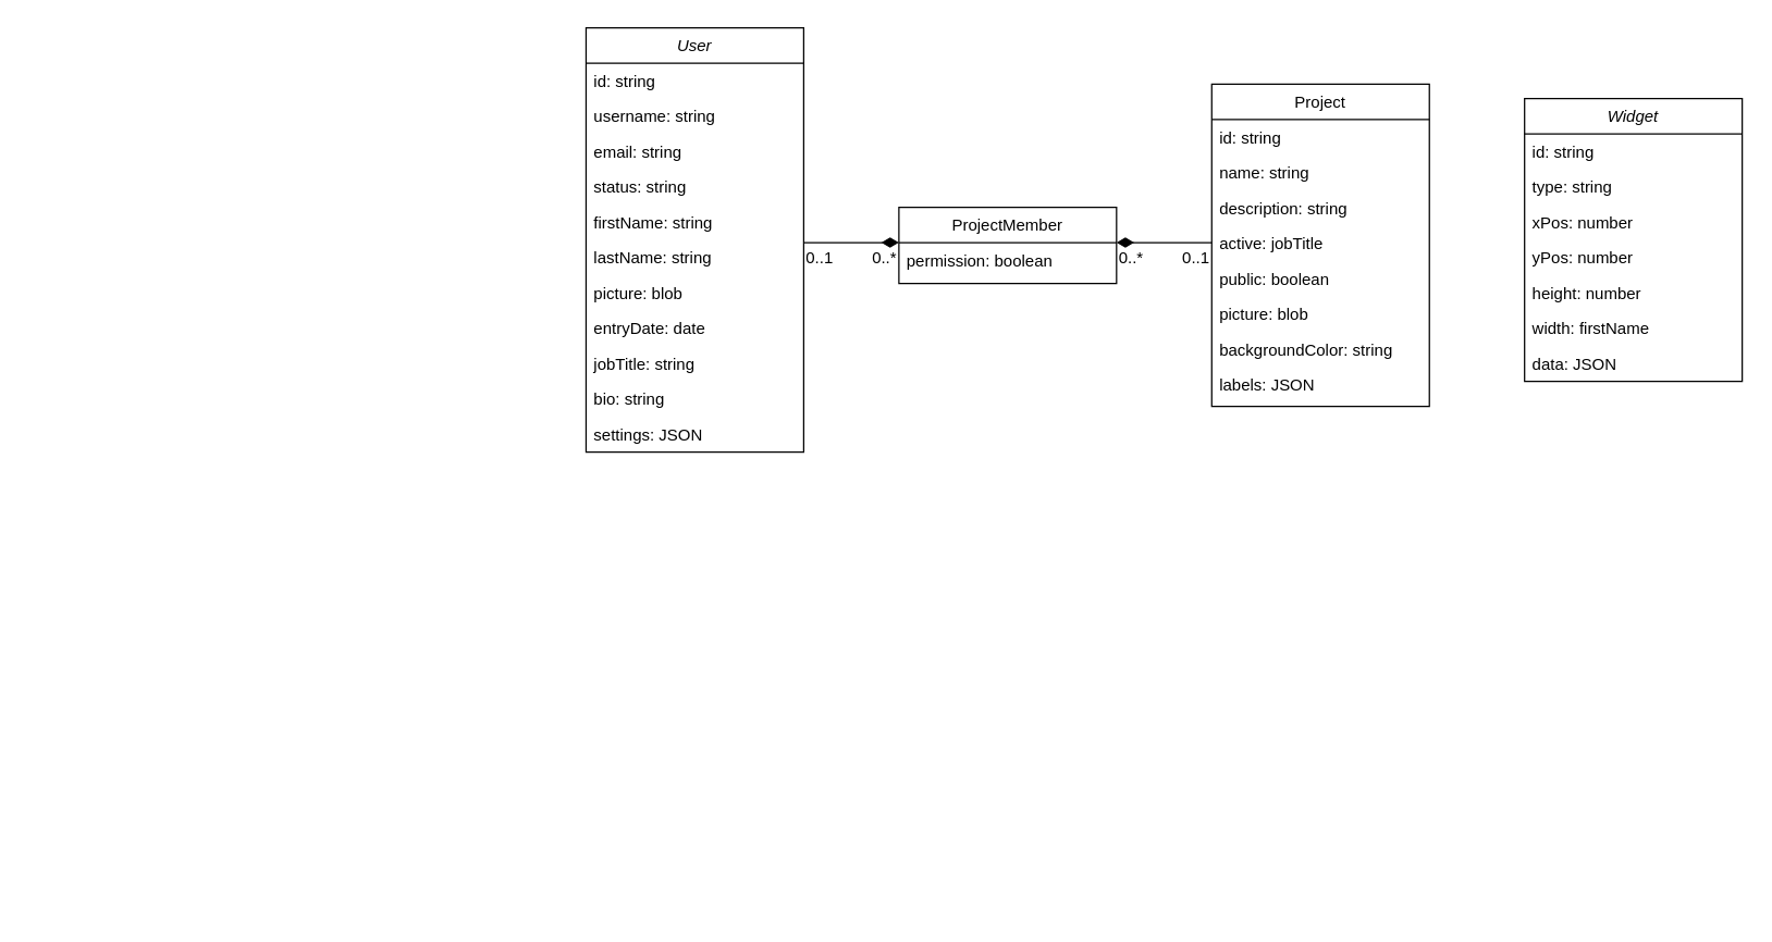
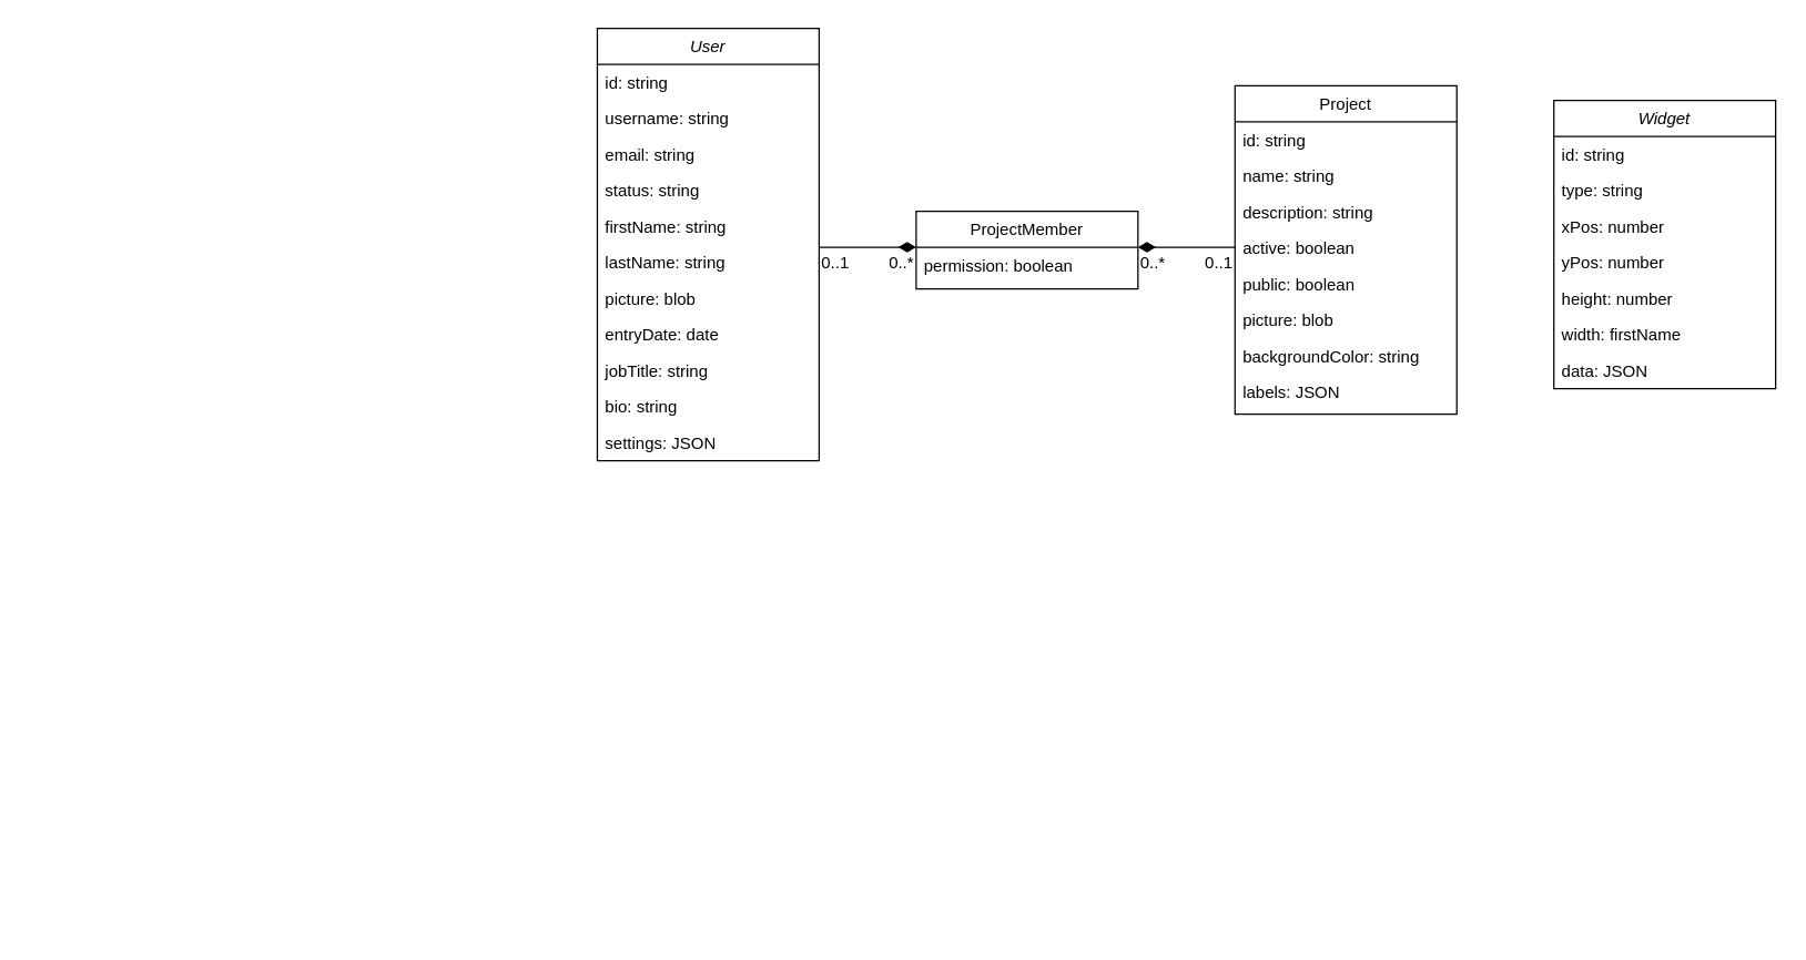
  <mxCell id="0" />
  <mxCell id="1" parent="0" />
  <mxCell id="2" value="User" style="swimlane;fontStyle=2;align=center;verticalAlign=top;childLayout=stackLayout;horizontal=1;startSize=26;horizontalStack=0;resizeParent=1;resizeLast=0;collapsible=1;marginBottom=0;rounded=0;shadow=0;strokeWidth=1;" parent="1" vertex="1"><mxGeometry x="430" y="20" width="160" height="312" as="geometry"><mxRectangle x="230" y="140" width="160" height="26" as="alternateBounds" /></mxGeometry></mxCell>
  <mxCell id="3" value="id: string" style="text;align=left;verticalAlign=top;spacingLeft=4;spacingRight=4;overflow=hidden;rotatable=0;points=[[0,0.5],[1,0.5]];portConstraint=eastwest;" parent="2" vertex="1"><mxGeometry y="26" width="160" height="26" as="geometry" /></mxCell>
  <mxCell id="4" value="username: string" style="text;align=left;verticalAlign=top;spacingLeft=4;spacingRight=4;overflow=hidden;rotatable=0;points=[[0,0.5],[1,0.5]];portConstraint=eastwest;rounded=0;shadow=0;html=0;" parent="2" vertex="1"><mxGeometry y="52" width="160" height="26" as="geometry" /></mxCell>
  <mxCell id="5" value="email: string" style="text;align=left;verticalAlign=top;spacingLeft=4;spacingRight=4;overflow=hidden;rotatable=0;points=[[0,0.5],[1,0.5]];portConstraint=eastwest;rounded=0;shadow=0;html=0;" parent="2" vertex="1"><mxGeometry y="78" width="160" height="26" as="geometry" /></mxCell>
  <mxCell id="6" value="status: string" style="text;align=left;verticalAlign=top;spacingLeft=4;spacingRight=4;overflow=hidden;rotatable=0;points=[[0,0.5],[1,0.5]];portConstraint=eastwest;rounded=0;shadow=0;html=0;" vertex="1" parent="2"><mxGeometry y="104" width="160" height="26" as="geometry" /></mxCell>
  <mxCell id="7" value="firstName: string" style="text;align=left;verticalAlign=top;spacingLeft=4;spacingRight=4;overflow=hidden;rotatable=0;points=[[0,0.5],[1,0.5]];portConstraint=eastwest;rounded=0;shadow=0;html=0;" vertex="1" parent="2"><mxGeometry y="130" width="160" height="26" as="geometry" /></mxCell>
  <mxCell id="8" value="lastName: string" style="text;align=left;verticalAlign=top;spacingLeft=4;spacingRight=4;overflow=hidden;rotatable=0;points=[[0,0.5],[1,0.5]];portConstraint=eastwest;rounded=0;shadow=0;html=0;" vertex="1" parent="2"><mxGeometry y="156" width="160" height="26" as="geometry" /></mxCell>
  <mxCell id="9" value="picture: blob" style="text;align=left;verticalAlign=top;spacingLeft=4;spacingRight=4;overflow=hidden;rotatable=0;points=[[0,0.5],[1,0.5]];portConstraint=eastwest;rounded=0;shadow=0;html=0;" vertex="1" parent="2"><mxGeometry y="182" width="160" height="26" as="geometry" /></mxCell>
  <mxCell id="10" value="entryDate: date" style="text;align=left;verticalAlign=top;spacingLeft=4;spacingRight=4;overflow=hidden;rotatable=0;points=[[0,0.5],[1,0.5]];portConstraint=eastwest;rounded=0;shadow=0;html=0;" vertex="1" parent="2"><mxGeometry y="208" width="160" height="26" as="geometry" /></mxCell>
  <mxCell id="11" value="jobTitle: string" style="text;align=left;verticalAlign=top;spacingLeft=4;spacingRight=4;overflow=hidden;rotatable=0;points=[[0,0.5],[1,0.5]];portConstraint=eastwest;rounded=0;shadow=0;html=0;" vertex="1" parent="2"><mxGeometry y="234" width="160" height="26" as="geometry" /></mxCell>
  <mxCell id="12" value="bio: string" style="text;align=left;verticalAlign=top;spacingLeft=4;spacingRight=4;overflow=hidden;rotatable=0;points=[[0,0.5],[1,0.5]];portConstraint=eastwest;rounded=0;shadow=0;html=0;" vertex="1" parent="2"><mxGeometry y="260" width="160" height="26" as="geometry" /></mxCell>
  <mxCell id="13" value="settings: JSON" style="text;align=left;verticalAlign=top;spacingLeft=4;spacingRight=4;overflow=hidden;rotatable=0;points=[[0,0.5],[1,0.5]];portConstraint=eastwest;rounded=0;shadow=0;html=0;" vertex="1" parent="2"><mxGeometry y="286" width="160" height="26" as="geometry" /></mxCell>
  <mxCell id="14" value="ProjectMember" style="swimlane;fontStyle=0;align=center;verticalAlign=top;childLayout=stackLayout;horizontal=1;startSize=26;horizontalStack=0;resizeParent=1;resizeLast=0;collapsible=1;marginBottom=0;rounded=0;shadow=0;strokeWidth=1;" parent="1" vertex="1"><mxGeometry x="660" y="152" width="160" height="56" as="geometry"><mxRectangle x="340" y="380" width="170" height="26" as="alternateBounds" /></mxGeometry></mxCell>
  <mxCell id="15" value="permission: boolean" style="text;align=left;verticalAlign=top;spacingLeft=4;spacingRight=4;overflow=hidden;rotatable=0;points=[[0,0.5],[1,0.5]];portConstraint=eastwest;" parent="14" vertex="1"><mxGeometry y="26" width="160" height="26" as="geometry" /></mxCell>
  <mxCell id="16" value="Project" style="swimlane;fontStyle=0;align=center;verticalAlign=top;childLayout=stackLayout;horizontal=1;startSize=26;horizontalStack=0;resizeParent=1;resizeLast=0;collapsible=1;marginBottom=0;rounded=0;shadow=0;strokeWidth=1;" parent="1" vertex="1"><mxGeometry x="890" y="61.5" width="160" height="237" as="geometry"><mxRectangle x="550" y="140" width="160" height="26" as="alternateBounds" /></mxGeometry></mxCell>
  <mxCell id="17" value="id: string" style="text;align=left;verticalAlign=top;spacingLeft=4;spacingRight=4;overflow=hidden;rotatable=0;points=[[0,0.5],[1,0.5]];portConstraint=eastwest;" parent="16" vertex="1"><mxGeometry y="26" width="160" height="26" as="geometry" /></mxCell>
  <mxCell id="18" value="name: string" style="text;align=left;verticalAlign=top;spacingLeft=4;spacingRight=4;overflow=hidden;rotatable=0;points=[[0,0.5],[1,0.5]];portConstraint=eastwest;rounded=0;shadow=0;html=0;" parent="16" vertex="1"><mxGeometry y="52" width="160" height="26" as="geometry" /></mxCell>
  <mxCell id="19" value="description: string" style="text;align=left;verticalAlign=top;spacingLeft=4;spacingRight=4;overflow=hidden;rotatable=0;points=[[0,0.5],[1,0.5]];portConstraint=eastwest;rounded=0;shadow=0;html=0;" parent="16" vertex="1"><mxGeometry y="78" width="160" height="26" as="geometry" /></mxCell>
- <mxCell id="20" value="active: jobTitle" style="text;align=left;verticalAlign=top;spacingLeft=4;spacingRight=4;overflow=hidden;rotatable=0;points=[[0,0.5],[1,0.5]];portConstraint=eastwest;rounded=0;shadow=0;html=0;" parent="16" vertex="1"><mxGeometry y="104" width="160" height="26" as="geometry" /></mxCell>
+ <mxCell id="20" value="active: boolean" style="text;align=left;verticalAlign=top;spacingLeft=4;spacingRight=4;overflow=hidden;rotatable=0;points=[[0,0.5],[1,0.5]];portConstraint=eastwest;rounded=0;shadow=0;html=0;" parent="16" vertex="1"><mxGeometry y="104" width="160" height="26" as="geometry" /></mxCell>
  <mxCell id="21" value="public: boolean" style="text;align=left;verticalAlign=top;spacingLeft=4;spacingRight=4;overflow=hidden;rotatable=0;points=[[0,0.5],[1,0.5]];portConstraint=eastwest;rounded=0;shadow=0;html=0;" parent="16" vertex="1"><mxGeometry y="130" width="160" height="26" as="geometry" /></mxCell>
  <mxCell id="22" value="picture: blob" style="text;align=left;verticalAlign=top;spacingLeft=4;spacingRight=4;overflow=hidden;rotatable=0;points=[[0,0.5],[1,0.5]];portConstraint=eastwest;rounded=0;shadow=0;html=0;" vertex="1" parent="16"><mxGeometry y="156" width="160" height="26" as="geometry" /></mxCell>
  <mxCell id="23" value="backgroundColor: string" style="text;align=left;verticalAlign=top;spacingLeft=4;spacingRight=4;overflow=hidden;rotatable=0;points=[[0,0.5],[1,0.5]];portConstraint=eastwest;rounded=0;shadow=0;html=0;" vertex="1" parent="16"><mxGeometry y="182" width="160" height="26" as="geometry" /></mxCell>
  <mxCell id="24" value="labels: JSON" style="text;align=left;verticalAlign=top;spacingLeft=4;spacingRight=4;overflow=hidden;rotatable=0;points=[[0,0.5],[1,0.5]];portConstraint=eastwest;rounded=0;shadow=0;html=0;" vertex="1" parent="16"><mxGeometry y="208" width="160" height="26" as="geometry" /></mxCell>
  <mxCell id="25" value="" style="endArrow=diamondThin;shadow=0;strokeWidth=1;rounded=0;endFill=1;edgeStyle=elbowEdgeStyle;elbow=vertical;endSize=10;" parent="1" edge="1"><mxGeometry x="0.5" y="41" relative="1" as="geometry"><mxPoint x="590" y="178" as="sourcePoint" /><mxPoint x="660" y="178" as="targetPoint" /><mxPoint x="-40" y="32" as="offset" /><Array as="points"><mxPoint x="630" y="178" /><mxPoint x="630" y="302" /><mxPoint x="510" y="502" /><mxPoint x="720" y="530" /><mxPoint x="460" y="422" /><mxPoint x="390" y="531" /><mxPoint x="450" y="497" /><mxPoint x="470" y="602" /><mxPoint x="140" y="291" /><mxPoint x="150" y="442" /><mxPoint x="20" y="577" /></Array></mxGeometry></mxCell>
  <mxCell id="26" value="0..1" style="resizable=0;align=left;verticalAlign=bottom;labelBackgroundColor=none;fontSize=12;" parent="25" connectable="0" vertex="1"><mxGeometry x="-1" relative="1" as="geometry"><mxPoint y="20" as="offset" /></mxGeometry></mxCell>
  <mxCell id="27" value="0..*" style="resizable=0;align=right;verticalAlign=bottom;labelBackgroundColor=none;fontSize=12;" parent="25" connectable="0" vertex="1"><mxGeometry x="1" relative="1" as="geometry"><mxPoint x="-0.29" y="20" as="offset" /></mxGeometry></mxCell>
  <mxCell id="28" value="Widget" style="swimlane;fontStyle=2;align=center;verticalAlign=top;childLayout=stackLayout;horizontal=1;startSize=26;horizontalStack=0;resizeParent=1;resizeLast=0;collapsible=1;marginBottom=0;rounded=0;shadow=0;strokeWidth=1;" vertex="1" parent="1"><mxGeometry x="1120" y="72" width="160" height="208" as="geometry"><mxRectangle x="230" y="140" width="160" height="26" as="alternateBounds" /></mxGeometry></mxCell>
  <mxCell id="29" value="id: string" style="text;align=left;verticalAlign=top;spacingLeft=4;spacingRight=4;overflow=hidden;rotatable=0;points=[[0,0.5],[1,0.5]];portConstraint=eastwest;" vertex="1" parent="28"><mxGeometry y="26" width="160" height="26" as="geometry" /></mxCell>
  <mxCell id="30" value="type: string" style="text;align=left;verticalAlign=top;spacingLeft=4;spacingRight=4;overflow=hidden;rotatable=0;points=[[0,0.5],[1,0.5]];portConstraint=eastwest;rounded=0;shadow=0;html=0;" vertex="1" parent="28"><mxGeometry y="52" width="160" height="26" as="geometry" /></mxCell>
  <mxCell id="31" value="xPos: number" style="text;align=left;verticalAlign=top;spacingLeft=4;spacingRight=4;overflow=hidden;rotatable=0;points=[[0,0.5],[1,0.5]];portConstraint=eastwest;rounded=0;shadow=0;html=0;" vertex="1" parent="28"><mxGeometry y="78" width="160" height="26" as="geometry" /></mxCell>
  <mxCell id="32" value="yPos: number" style="text;align=left;verticalAlign=top;spacingLeft=4;spacingRight=4;overflow=hidden;rotatable=0;points=[[0,0.5],[1,0.5]];portConstraint=eastwest;rounded=0;shadow=0;html=0;" vertex="1" parent="28"><mxGeometry y="104" width="160" height="26" as="geometry" /></mxCell>
  <mxCell id="33" value="height: number" style="text;align=left;verticalAlign=top;spacingLeft=4;spacingRight=4;overflow=hidden;rotatable=0;points=[[0,0.5],[1,0.5]];portConstraint=eastwest;rounded=0;shadow=0;html=0;" vertex="1" parent="28"><mxGeometry y="130" width="160" height="26" as="geometry" /></mxCell>
  <mxCell id="34" value="width: firstName" style="text;align=left;verticalAlign=top;spacingLeft=4;spacingRight=4;overflow=hidden;rotatable=0;points=[[0,0.5],[1,0.5]];portConstraint=eastwest;rounded=0;shadow=0;html=0;" vertex="1" parent="28"><mxGeometry y="156" width="160" height="26" as="geometry" /></mxCell>
  <mxCell id="35" value="data: JSON" style="text;align=left;verticalAlign=top;spacingLeft=4;spacingRight=4;overflow=hidden;rotatable=0;points=[[0,0.5],[1,0.5]];portConstraint=eastwest;rounded=0;shadow=0;html=0;" vertex="1" parent="28"><mxGeometry y="182" width="160" height="26" as="geometry" /></mxCell>
  <mxCell id="36" value="" style="endArrow=none;shadow=0;strokeWidth=1;rounded=0;endFill=0;edgeStyle=elbowEdgeStyle;elbow=vertical;startArrow=diamondThin;startFill=1;targetPerimeterSpacing=0;endSize=10;startSize=10;" edge="1" parent="1"><mxGeometry x="0.5" y="41" relative="1" as="geometry"><mxPoint x="820" y="178" as="sourcePoint" /><mxPoint x="890" y="178" as="targetPoint" /><mxPoint x="-40" y="32" as="offset" /><Array as="points"><mxPoint x="850" y="178" /><mxPoint x="840" y="300" /><mxPoint x="880" y="312" /><mxPoint x="910" y="300" /><mxPoint x="600" y="552" /><mxPoint y="671" x="420" /><mxPoint x="410" y="612" /><mxPoint x="590" y="432" /><mxPoint x="600" y="422" /><mxPoint x="650" y="457" /><mxPoint x="670" y="562" /><mxPoint x="340" y="251" /><mxPoint x="350" y="402" /><mxPoint x="220" y="537" /></Array></mxGeometry></mxCell>
  <mxCell id="37" value="0..*" style="resizable=0;align=left;verticalAlign=bottom;labelBackgroundColor=none;fontSize=12;" connectable="0" vertex="1" parent="36"><mxGeometry x="-1" relative="1" as="geometry"><mxPoint y="20" as="offset" /></mxGeometry></mxCell>
  <mxCell id="38" value="0..1" style="resizable=0;align=right;verticalAlign=bottom;labelBackgroundColor=none;fontSize=12;" connectable="0" vertex="1" parent="36"><mxGeometry x="1" relative="1" as="geometry"><mxPoint x="-0.29" y="20" as="offset" /></mxGeometry></mxCell>
